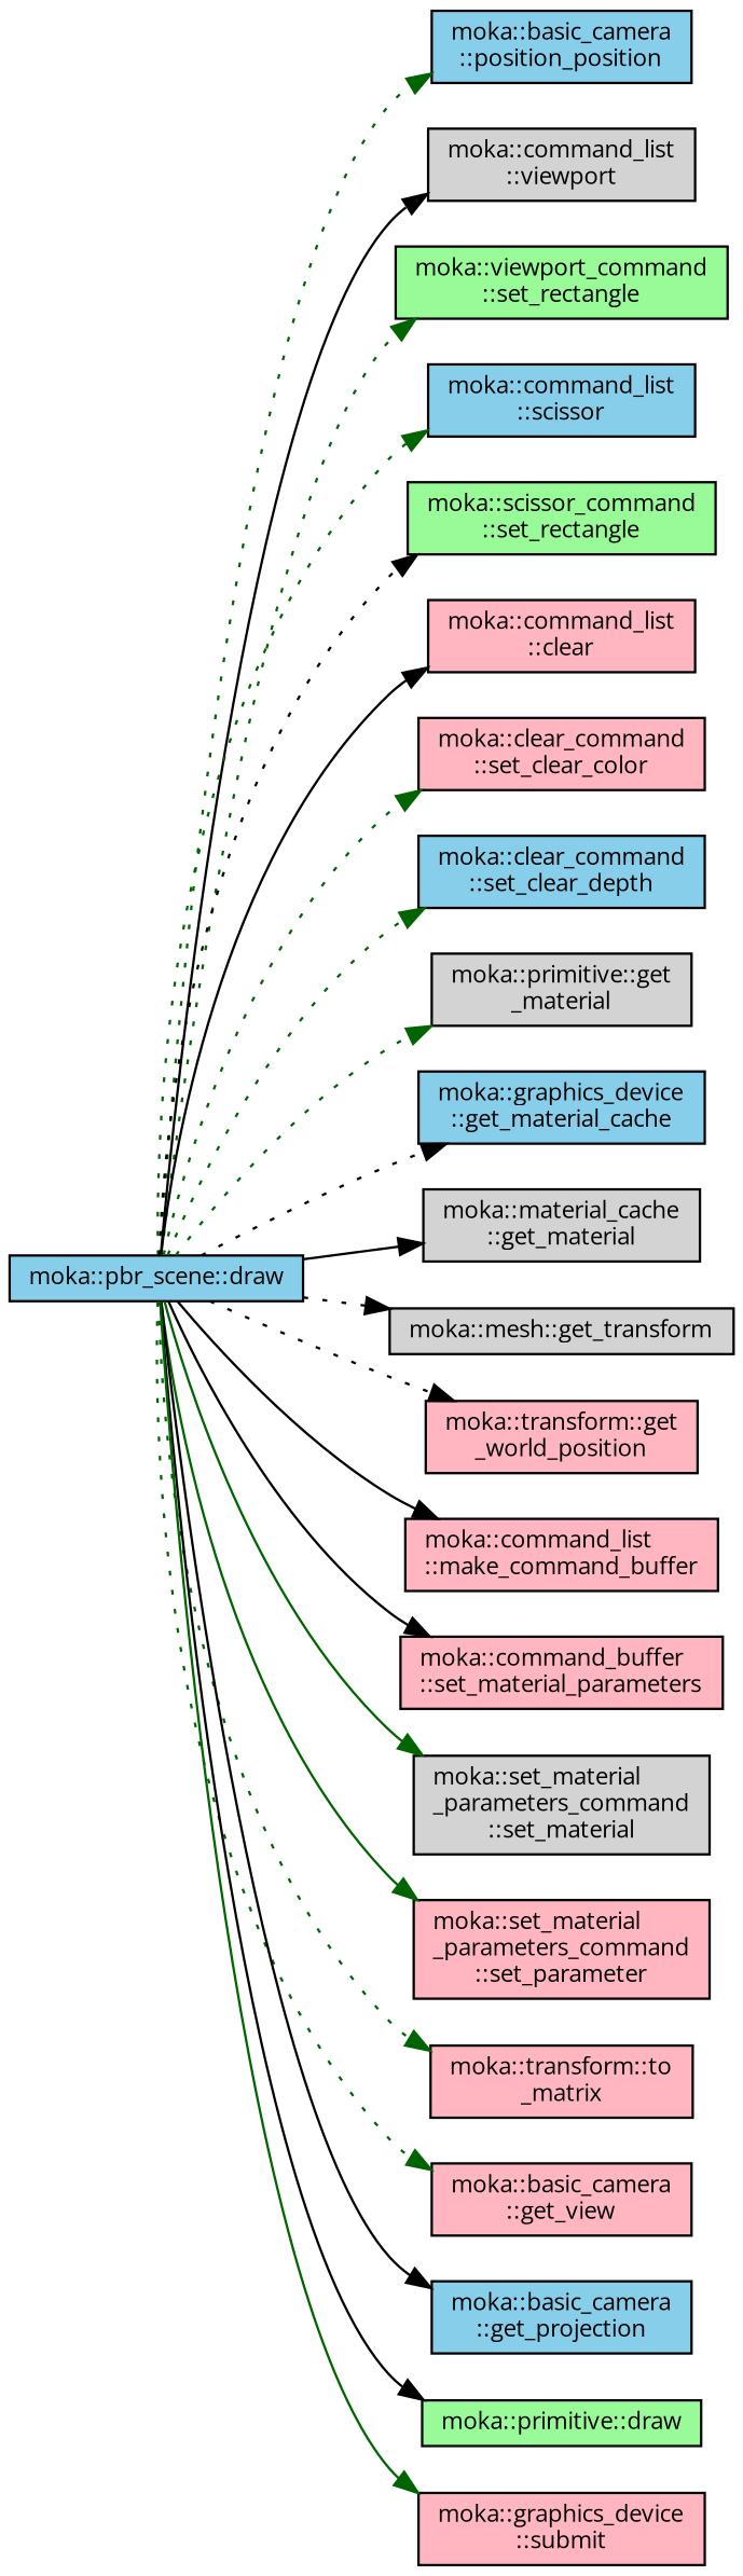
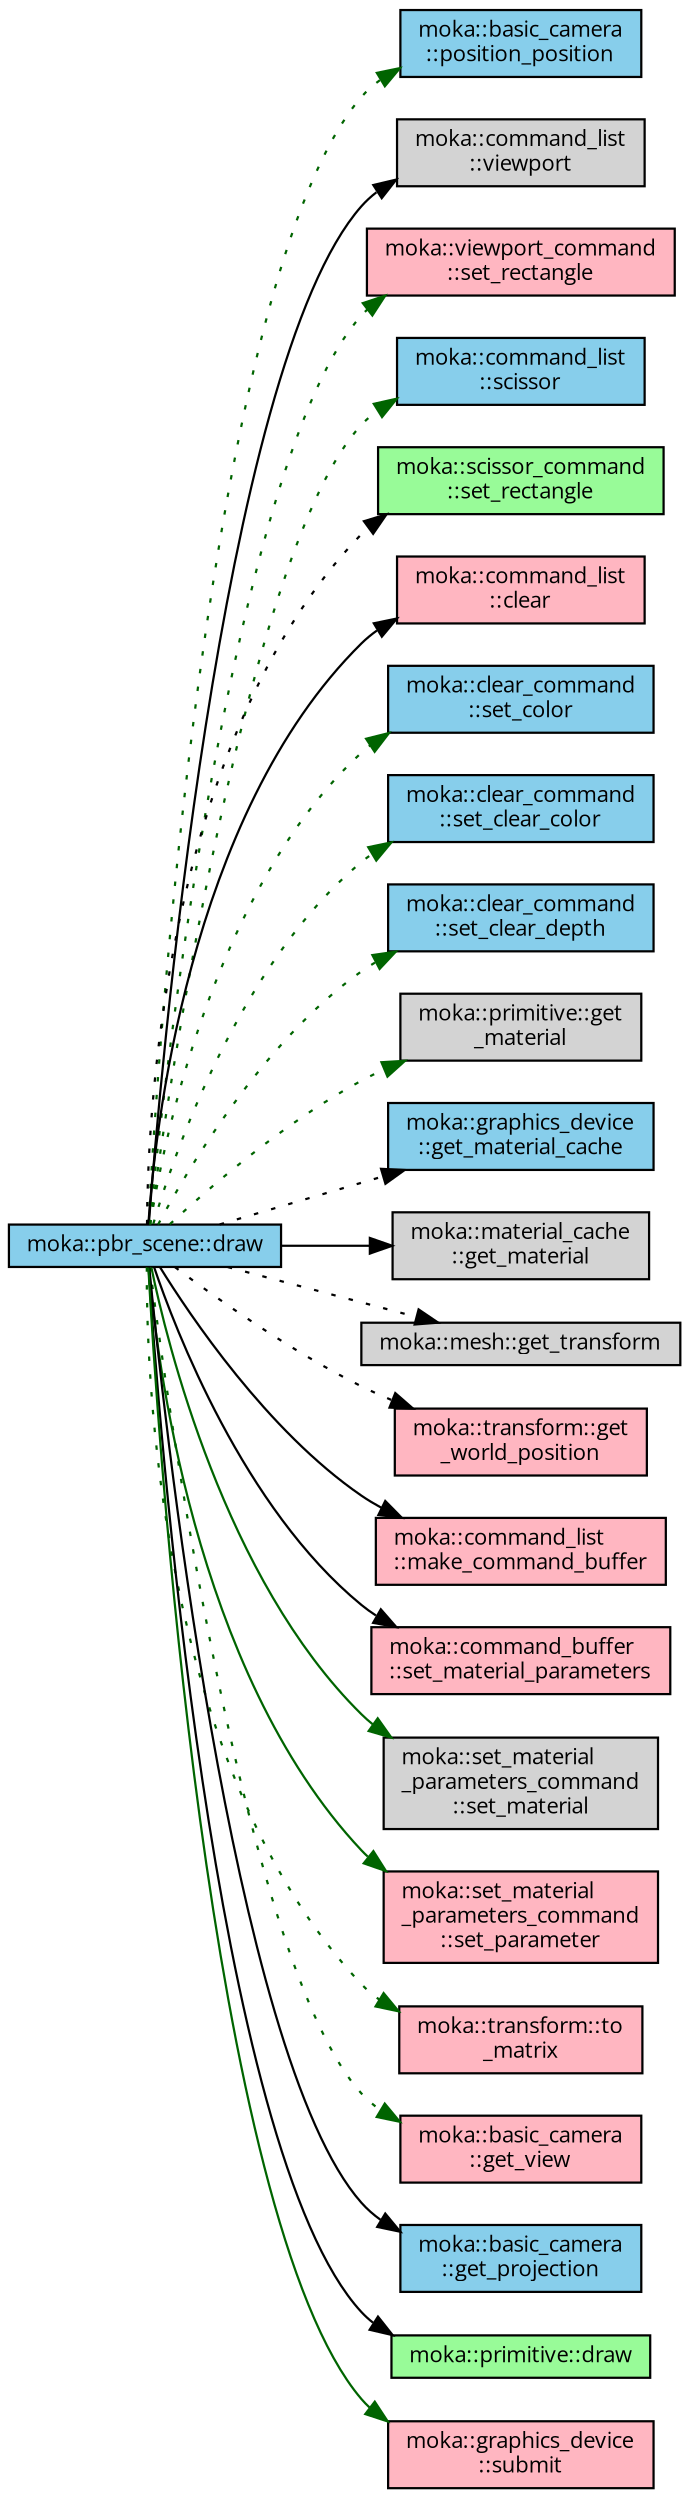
  digraph {
    fontname="Open Sans"
    rankdir=LR
    node [color=black fillcolor=lightpink fontname="Open Sans" fontsize=10 shape=record style=filled]
    edge [color=darkgreen fontname="Open Sans" fontsize=10 labelfontname=Helvetica labelfontsize=10 style=dotted]
    n1 [fillcolor=skyblue fontcolor=black height=0.2 label="moka::pbr_scene::draw" width=0.4]
    n2 [fillcolor=skyblue height=0.2 label="moka::basic_camera\l::position_position" width=0.4]
    n3 [fillcolor=lightgrey height=0.2 label="moka::command_list\l::viewport" width=0.4]
-   n4 [fillcolor=palegreen height=0.2 label="moka::viewport_command\l::set_rectangle" width=0.4]
+   n4 [height=0.2 label="moka::viewport_command\l::set_rectangle" width=0.4]
    n5 [fillcolor=skyblue height=0.2 label="moka::command_list\l::scissor" width=0.4]
    n6 [fillcolor=palegreen height=0.2 label="moka::scissor_command\l::set_rectangle" width=0.4]
    n7 [height=0.2 label="moka::command_list\l::clear" width=0.4]
-   n9 [height=0.2 label="moka::clear_command\l::set_clear_color" width=0.4]
+   n8 [fillcolor=skyblue height=0.2 label="moka::clear_command\l::set_color" width=0.4]
+   n9 [fillcolor=skyblue height=0.2 label="moka::clear_command\l::set_clear_color" width=0.4]
    n10 [fillcolor=skyblue height=0.2 label="moka::clear_command\l::set_clear_depth" width=0.4]
    n11 [fillcolor=lightgrey height=0.2 label="moka::primitive::get\l_material" width=0.4]
    n12 [fillcolor=skyblue height=0.2 label="moka::graphics_device\l::get_material_cache" width=0.4]
    n13 [fillcolor=lightgrey height=0.2 label="moka::material_cache\l::get_material" width=0.4]
    n14 [fillcolor=lightgrey height=0.2 label="moka::mesh::get_transform" width=0.4]
    n15 [height=0.2 label="moka::transform::get\l_world_position" width=0.4]
    n16 [height=0.2 label="moka::command_list\l::make_command_buffer" width=0.4]
    n17 [height=0.2 label="moka::command_buffer\l::set_material_parameters" width=0.4]
    n18 [fillcolor=lightgrey height=0.2 label="moka::set_material\l_parameters_command\l::set_material" width=0.4]
    n19 [height=0.2 label="moka::set_material\l_parameters_command\l::set_parameter" width=0.4]
    n20 [height=0.2 label="moka::transform::to\l_matrix" width=0.4]
    n21 [height=0.2 label="moka::basic_camera\l::get_view" width=0.4]
    n22 [fillcolor=skyblue height=0.2 label="moka::basic_camera\l::get_projection" width=0.4]
    n23 [fillcolor=palegreen height=0.2 label="moka::primitive::draw" width=0.4]
    n24 [height=0.2 label="moka::graphics_device\l::submit" width=0.4]
    n1 -> n2
    n1 -> n3 [color=black style=solid]
    n1 -> n4
    n1 -> n5
    n1 -> n6 [color=black]
    n1 -> n7 [color=black style=solid]
+   n1 -> n8
    n1 -> n9
    n1 -> n10
    n1 -> n11
    n1 -> n12 [color=black]
    n1 -> n13 [color=black style=solid]
    n1 -> n14 [color=black]
    n1 -> n15 [color=black]
    n1 -> n16 [color=black style=solid]
    n1 -> n17 [color=black style=solid]
    n1 -> n18 [style=solid]
    n1 -> n19 [style=solid]
    n1 -> n20
    n1 -> n21
    n1 -> n22 [color=black style=solid]
    n1 -> n23 [color=black style=solid]
    n1 -> n24 [style=solid]
  }
